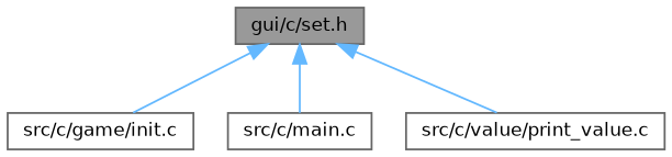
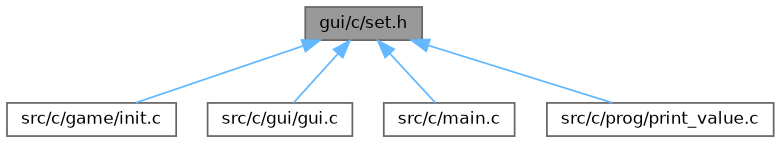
  digraph {
    node [color=grey40 fillcolor=white fontname=Helvetica fontsize=10 shape=box style=filled]
    edge [color=steelblue1 dir=back fontname=Helvetica fontsize=10 labelfontname=Helvetica labelfontsize=10 style=solid]
    n1 [color=gray40 fillcolor=grey60 fontcolor=black height=0.2 label="gui/c/set.h" width=0.4]
    n2 [height=0.2 label="src/c/game/init.c" width=0.4]
+   n3 [height=0.2 label="src/c/gui/gui.c" width=0.4]
    n4 [height=0.2 label="src/c/main.c" width=0.4]
-   n5 [height=0.2 label="src/c/value/print_value.c" width=0.4]
+   n5 [height=0.2 label="src/c/prog/print_value.c" width=0.4]
    n1 -> n2
+   n1 -> n3
    n1 -> n4
    n1 -> n5
  }
